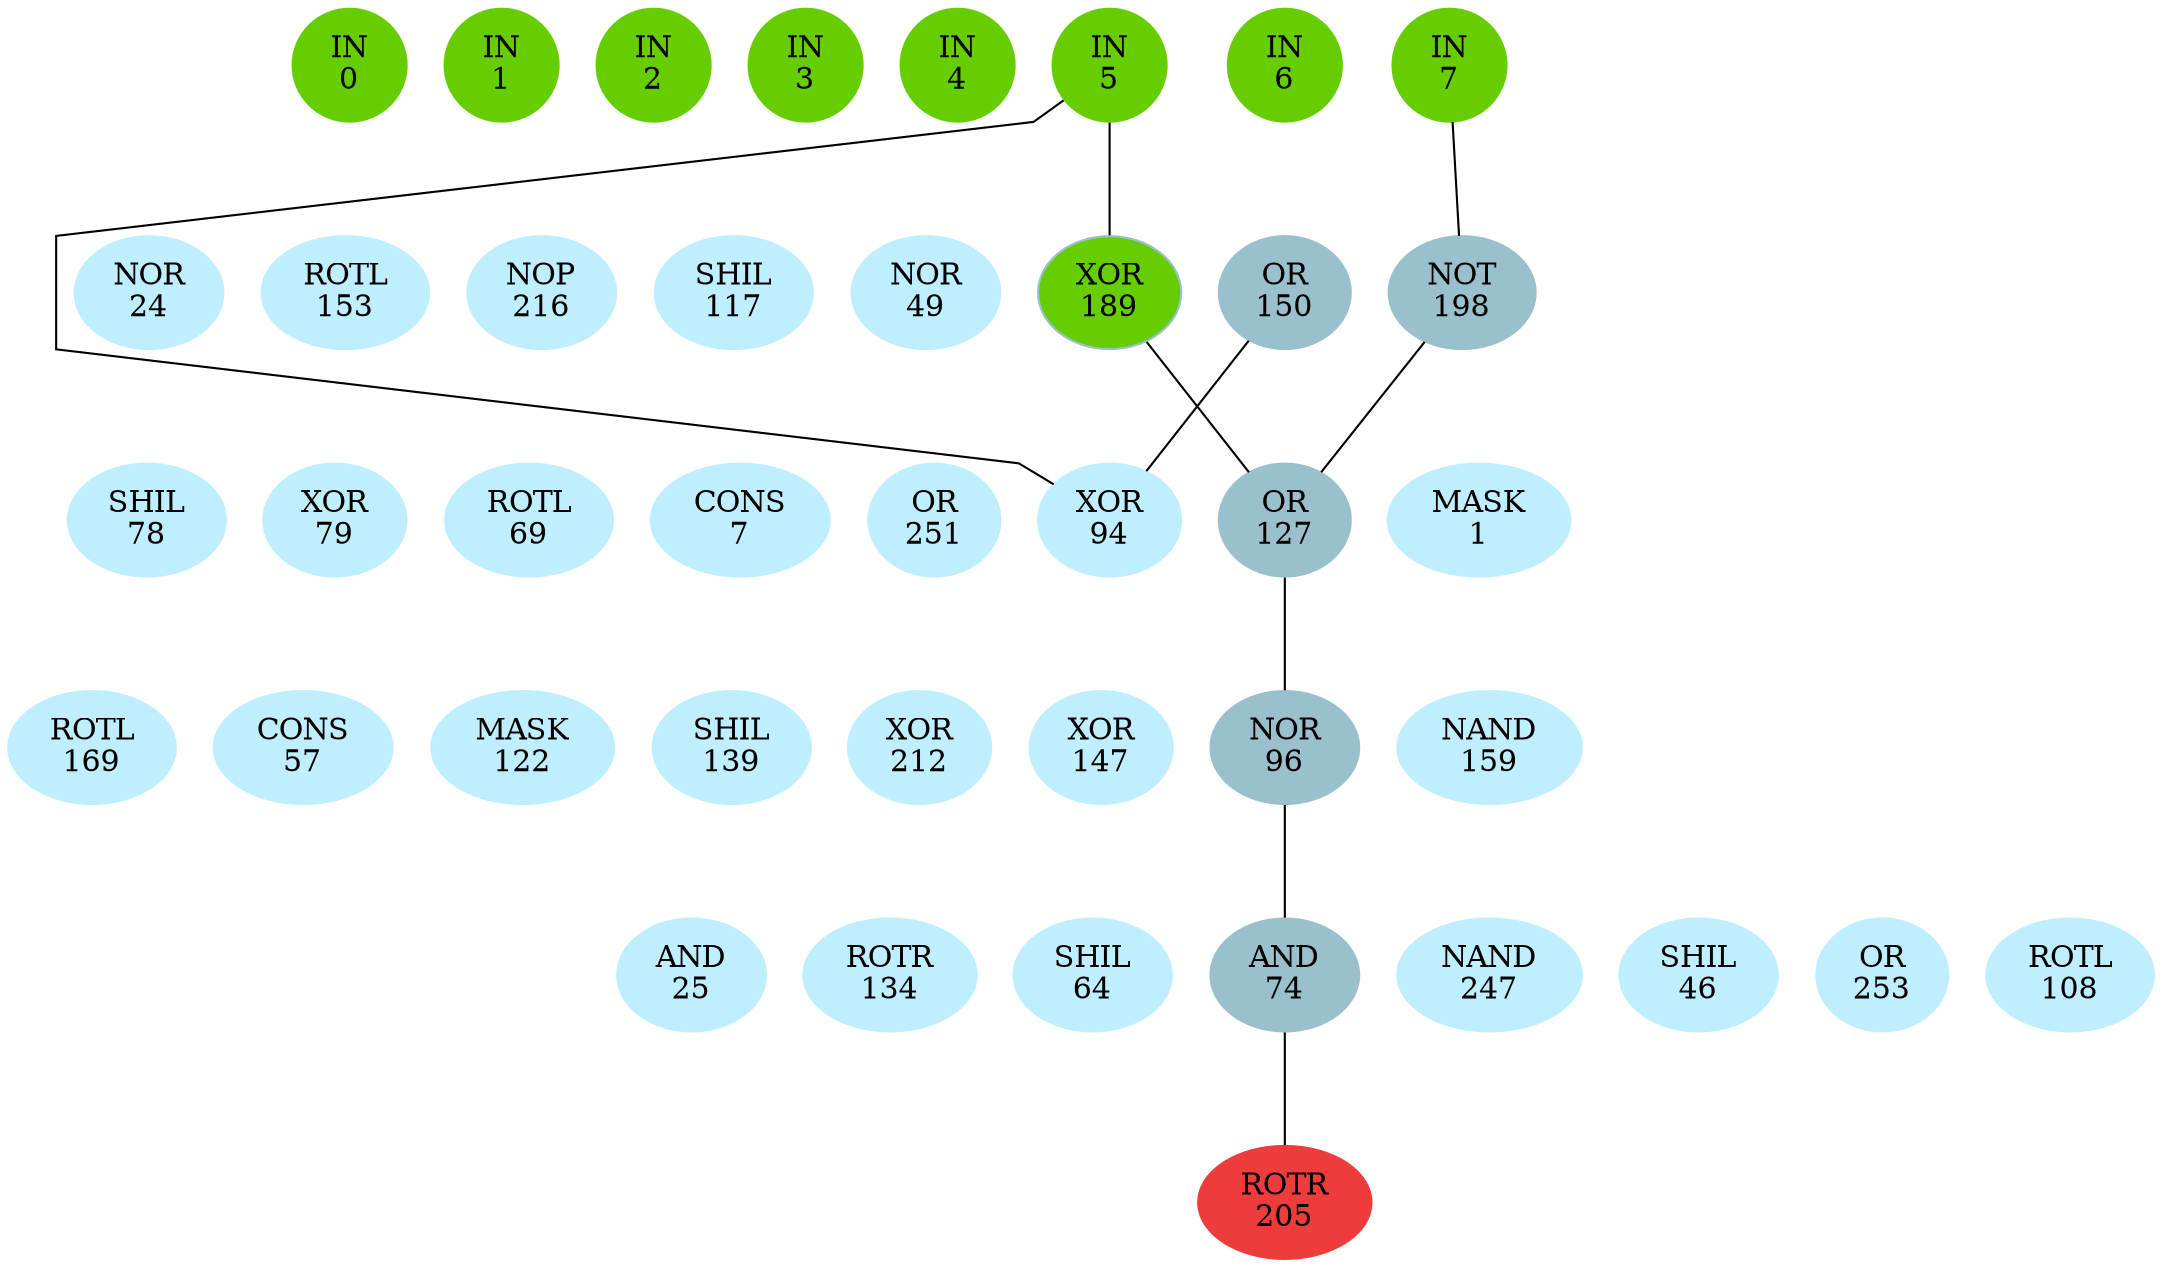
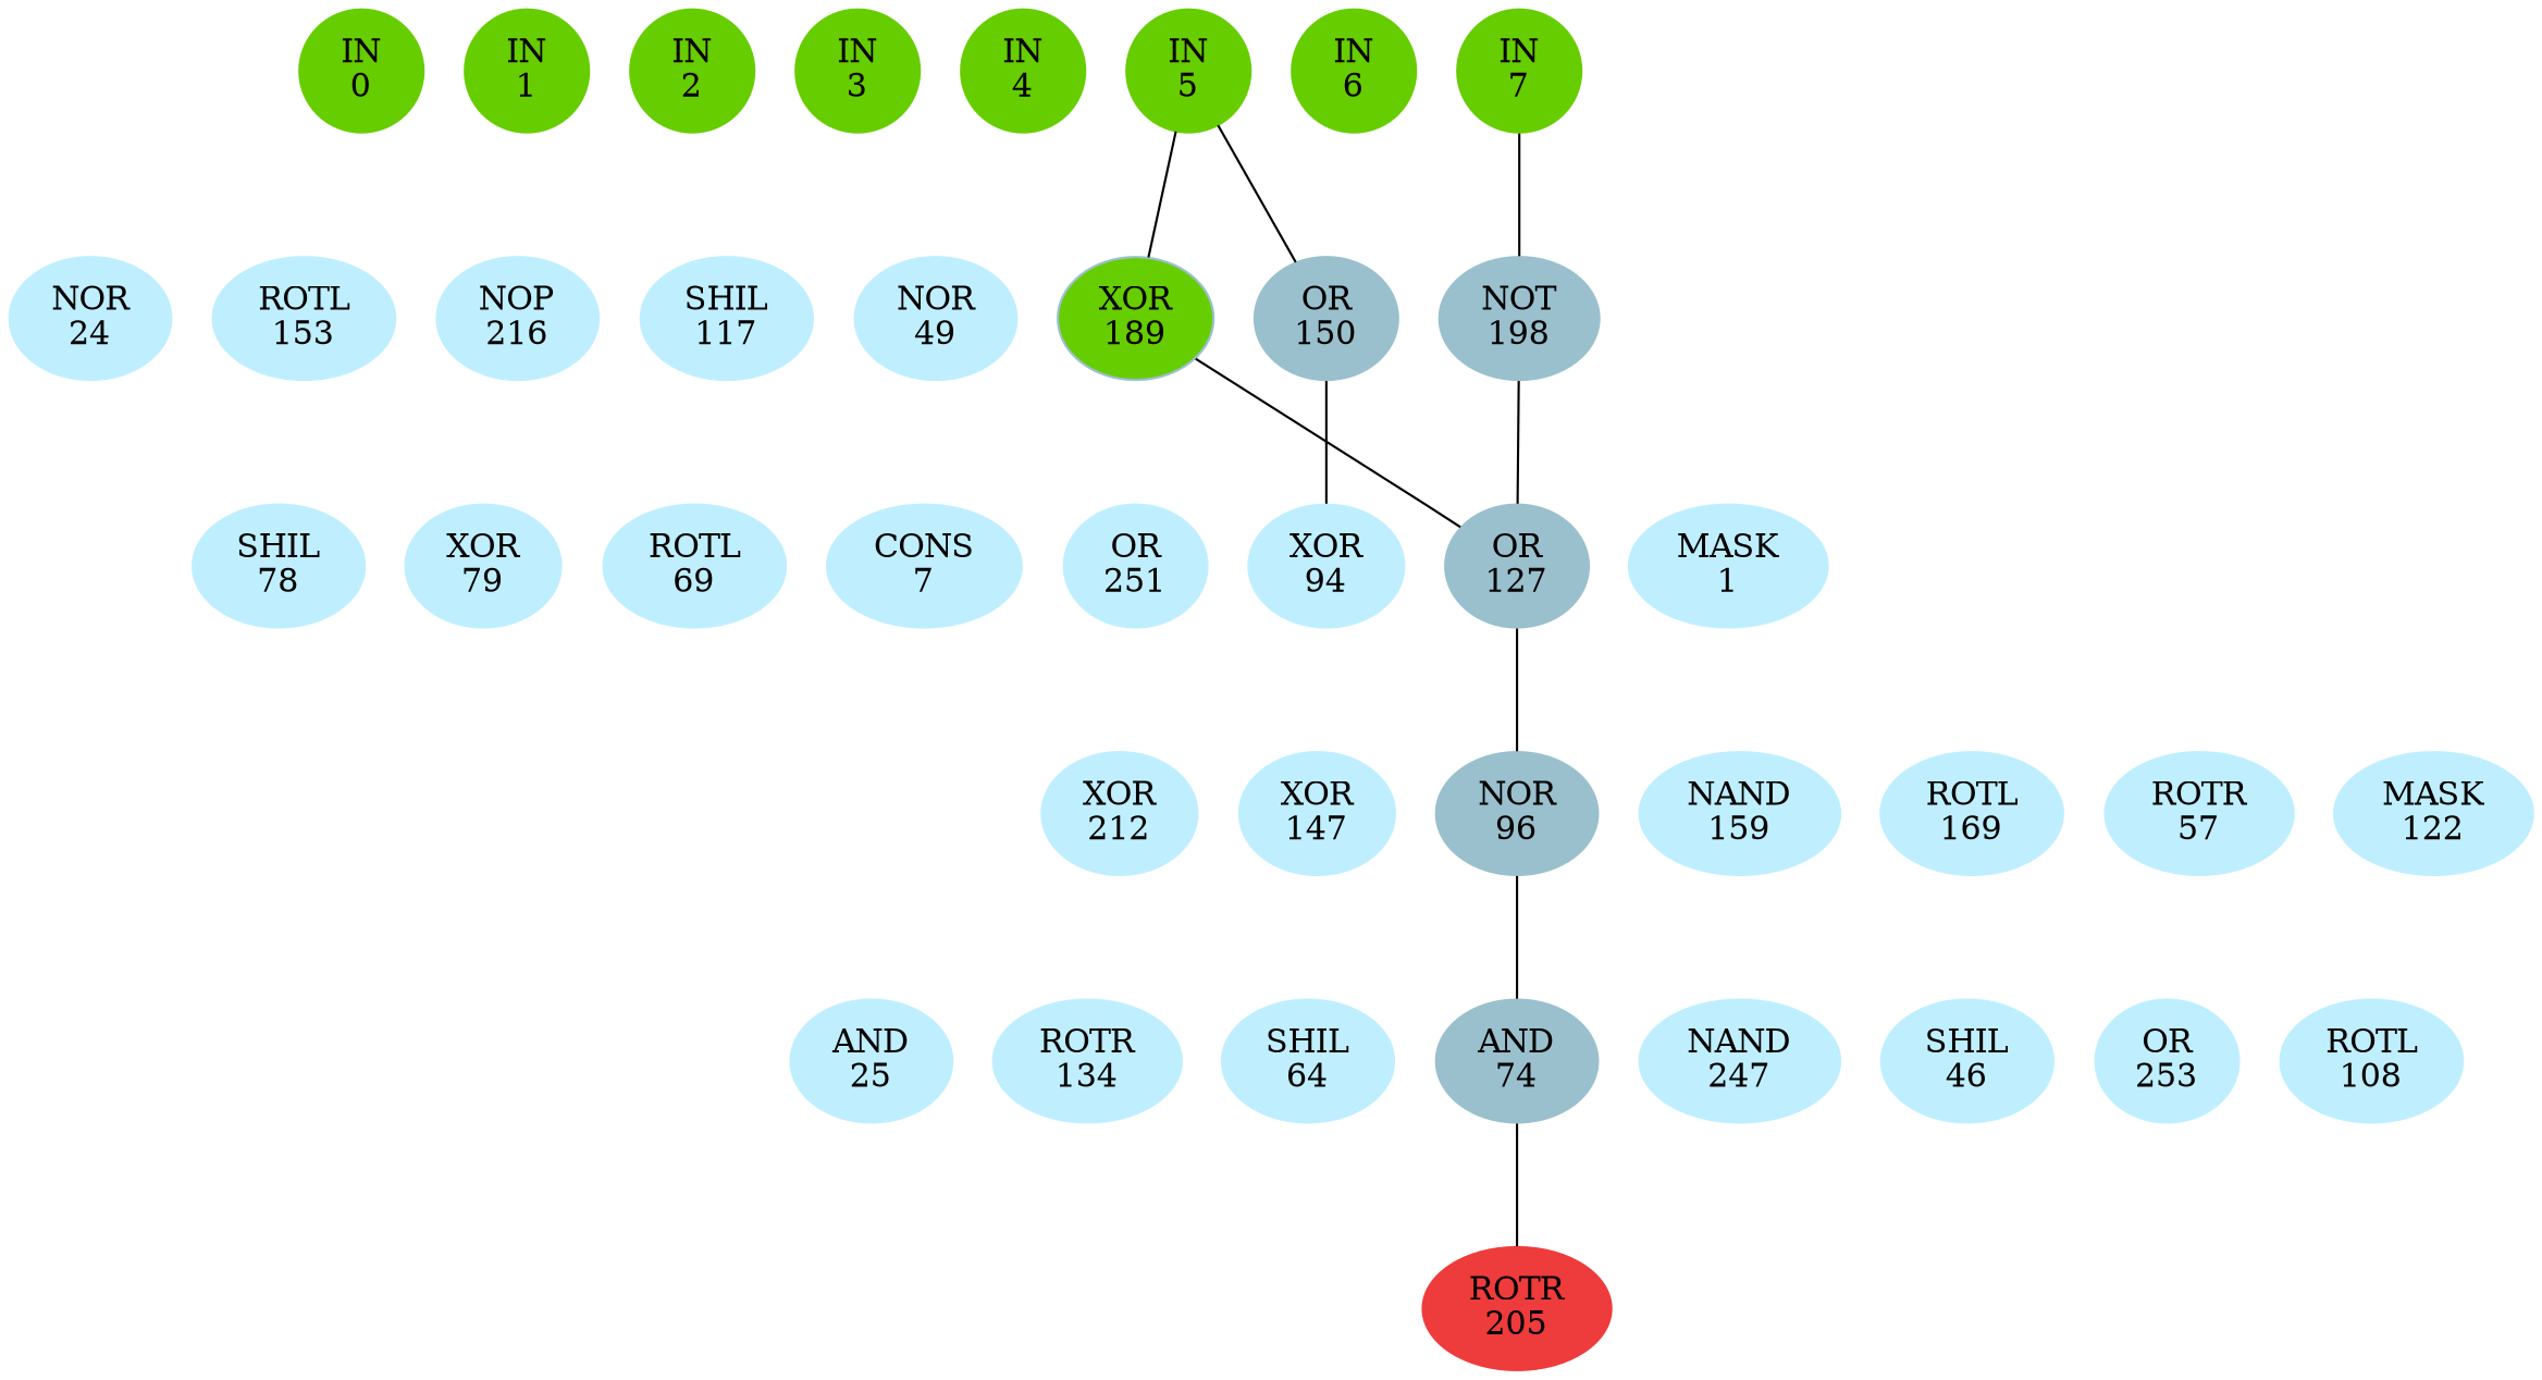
  graph {
    ordering=out
    rankdir=BT
    ranksep=0.75
    splines=polyline
    node [color=lightblue1 style=filled]
    edge [style=invis]
    n1 [color=chartreuse3 label="IN\n0"]
    n2 [color=chartreuse3 label="IN\n1"]
    n3 [color=chartreuse3 label="IN\n2"]
    n4 [color=chartreuse3 label="IN\n3"]
    n5 [color=chartreuse3 label="IN\n4"]
    n6 [color=chartreuse3 label="IN\n5"]
    n7 [color=chartreuse3 label="IN\n6"]
    n8 [color=chartreuse3 label="IN\n7"]
    n9 [label="NOR\n24"]
    n10 [label="ROTL\n153"]
    n11 [label="NOP\n216"]
    n12 [label="SHIL\n117"]
    n13 [label="NOR\n49"]
    n14 [color=lightblue3 fillcolor=chartreuse3 label="XOR\n189"]
    n15 [color=lightblue3 label="OR\n150"]
    n16 [color=lightblue3 label="NOT\n198"]
    n17 [label="SHIL\n78"]
    n18 [label="XOR\n79"]
    n19 [label="ROTL\n69"]
    n20 [label="CONS\n7"]
    n21 [label="OR\n251"]
    n22 [label="XOR\n94"]
    n23 [color=lightblue3 label="OR\n127"]
    n24 [label="MASK\n1"]
    n25 [label="ROTL\n169"]
-   n26 [label="CONS\n57"]
+   n26 [label="ROTR\n57"]
    n27 [label="MASK\n122"]
-   n28 [label="SHIL\n139"]
    n29 [label="XOR\n212"]
    n30 [label="XOR\n147"]
    n31 [color=lightblue3 label="NOR\n96"]
    n32 [label="NAND\n159"]
    n33 [label="AND\n25"]
    n34 [label="ROTR\n134"]
    n35 [label="SHIL\n64"]
    n36 [color=lightblue3 label="AND\n74"]
    n37 [label="NAND\n247"]
    n38 [label="SHIL\n46"]
    n39 [label="OR\n253"]
    n40 [label="ROTL\n108"]
    n41 [color=brown2 label="ROTR\n205"]
    subgraph sub_1 {
      rank=same
      n1
      n2
      n3
      n4
      n5
      n6
      n7
      n8
    }
    subgraph sub_2 {
      rank=same
      n9
      n10
      n11
      n12
      n13
      n14
      n15
      n16
    }
    subgraph sub_3 {
      rank=same
      n17
      n18
      n19
      n20
      n21
      n22
      n23
      n24
    }
    subgraph sub_4 {
      rank=same
      n25
      n26
      n27
-     n28
      n29
      n30
      n31
      n32
    }
    subgraph sub_5 {
      rank=same
      n33
      n34
      n35
      n36
      n37
      n38
      n39
      n40
    }
    subgraph sub_6 {
      rank=same
      n41
    }
    n1 -- n2
    n2 -- n3
    n3 -- n4
    n4 -- n5
    n5 -- n6
    n6 -- n7
    n7 -- n8
    n9 -- n10
    n10 -- n11
    n11 -- n12
    n12 -- n13
    n13 -- n14
    n14 -- n6 [style=solid]
    n14 -- n15
-   n22 -- n6 [style=solid]
+   n15 -- n6 [style=solid]
    n15 -- n16
    n16 -- n8 [style=solid]
    n17 -- n18
    n18 -- n19
    n19 -- n20
    n20 -- n21
    n21 -- n22
    n22 -- n15 [style=solid]
    n22 -- n23
    n23 -- n14 [style=solid]
    n23 -- n16 [style=solid]
    n23 -- n24
    n25 -- n26
    n26 -- n27
-   n27 -- n28
-   n28 -- n29
    n29 -- n30
    n30 -- n31
    n31 -- n23 [style=solid]
    n31 -- n32
    n33 -- n34
    n34 -- n35
    n35 -- n36
    n36 -- n31 [style=solid]
    n36 -- n37
    n37 -- n38
    n38 -- n39
    n39 -- n40
    n41 -- n36 [style=solid]
    n41 -- n41
  }
